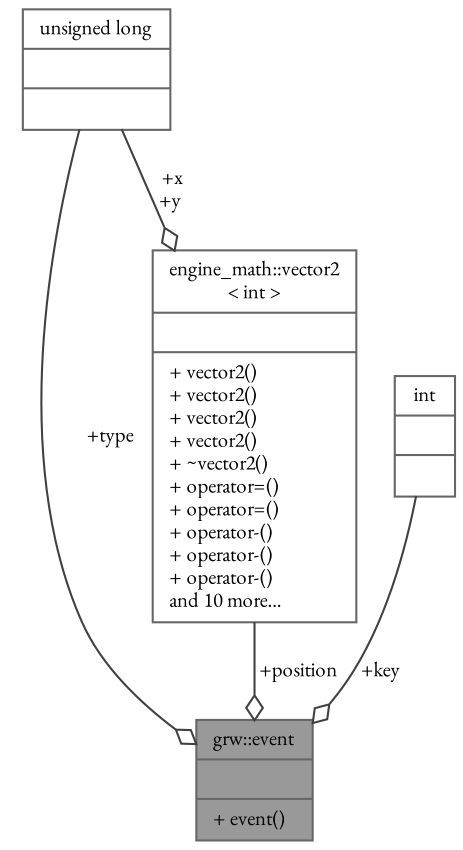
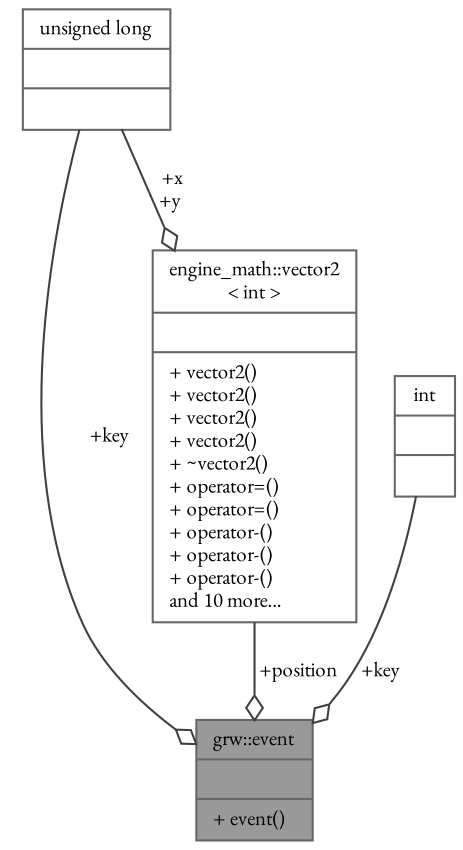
  digraph {
    fontname="EB Garamond"
    node [color=gray40 fillcolor=white fontname="EB Garamond" fontsize=10 shape=record style=filled]
    edge [arrowhead=odiamond color=grey25 fontname="EB Garamond" fontsize=10 labelfontname=Helvetica labelfontsize=10 style=solid]
    n1 [fillcolor=grey60 fontcolor=black height=0.2 label="{grw::event\n||+ event()\l}" width=0.4]
    n2 [height=0.2 label="{unsigned long\n||}" width=0.4]
    n3 [height=0.2 label="{engine_math::vector2\l\< int \>\n||+ vector2()\l+ vector2()\l+ vector2()\l+ vector2()\l+ ~vector2()\l+ operator=()\l+ operator=()\l+ operator-()\l+ operator-()\l+ operator-()\land 10 more...\l}" width=0.4]
    n4 [height=0.2 label="{int\n||}" width=0.4]
-   n2 -> n1 [label=" +type"]
+   n2 -> n1 [label=" +key"]
    n2 -> n3 [label=" +x\n+y"]
    n3 -> n1 [label=" +position"]
    n4 -> n1 [label=" +key"]
  }
